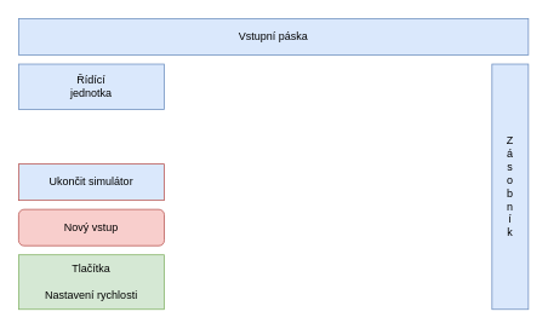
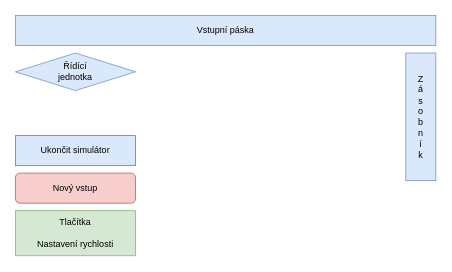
  <mxCell id="0" />
  <mxCell id="1" parent="0" />
  <mxCell id="2" value="Vstupní páska" style="rounded=0;whiteSpace=wrap;html=1;fillColor=#dae8fc;strokeColor=#6c8ebf;" vertex="1" parent="1"><mxGeometry width="560" height="40" as="geometry" x="20" y="20" /></mxCell>
- <mxCell id="3" value="Z&lt;br&gt;á&lt;br&gt;s&lt;br&gt;o&lt;br&gt;b&lt;br&gt;n&lt;br&gt;í&lt;br&gt;k" style="rounded=0;whiteSpace=wrap;html=1;fillColor=#dae8fc;strokeColor=#6c8ebf;" vertex="1" parent="1"><mxGeometry x="540" y="70" width="40" height="270" as="geometry" /></mxCell>
- <mxCell id="4" value="Řídící&lt;br&gt;jednotka" style="rounded=0;whiteSpace=wrap;html=1;fillColor=#dae8fc;strokeColor=#6c8ebf;" vertex="1" parent="1"><mxGeometry y="70" width="160" height="50" as="geometry" x="20" /></mxCell>
+ <mxCell id="3" value="Z&lt;br&gt;á&lt;br&gt;s&lt;br&gt;o&lt;br&gt;b&lt;br&gt;n&lt;br&gt;í&lt;br&gt;k" style="rounded=0;whiteSpace=wrap;html=1;fillColor=#dae8fc;strokeColor=#6c8ebf;" vertex="1" parent="1"><mxGeometry x="540" y="70" width="40" height="170" as="geometry" /></mxCell>
+ <mxCell id="4" value="Řídící&lt;br&gt;jednotka" style="rhombus;whiteSpace=wrap;html=1;fillColor=#dae8fc;strokeColor=#6c8ebf;" vertex="1" parent="1"><mxGeometry y="70" width="160" height="50" as="geometry" x="20" /></mxCell>
  <mxCell id="5" value="" style="rounded=0;whiteSpace=wrap;html=1;fillColor=#d5e8d4;strokeColor=#82b366;" vertex="1" parent="1"><mxGeometry y="280" width="160" height="60" as="geometry" x="20" /></mxCell>
  <mxCell id="6" value="Tlačítka" style="text;html=1;strokeColor=none;fillColor=none;align=center;verticalAlign=middle;whiteSpace=wrap;rounded=0;" vertex="1" parent="1"><mxGeometry x="60" y="280" width="80" height="30" as="geometry" /></mxCell>
  <mxCell id="7" value="Nastavení rychlosti" style="text;html=1;strokeColor=none;fillColor=none;align=center;verticalAlign=middle;whiteSpace=wrap;rounded=0;" vertex="1" parent="1"><mxGeometry x="45" y="310" width="110" height="30" as="geometry" /></mxCell>
  <mxCell id="8" value="Nový vstup" style="whiteSpace=wrap;html=1;fillColor=#f8cecc;strokeColor=#b85450;rounded=1;" vertex="1" parent="1"><mxGeometry y="230" width="160" height="40" as="geometry" x="20" /></mxCell>
  <mxCell id="9" value="Ukončit simulátor" style="rounded=0;whiteSpace=wrap;html=1;fillColor=#dae8fc;strokeColor=#b85450;" vertex="1" parent="1"><mxGeometry y="180" width="160" height="40" as="geometry" x="20" /></mxCell>
